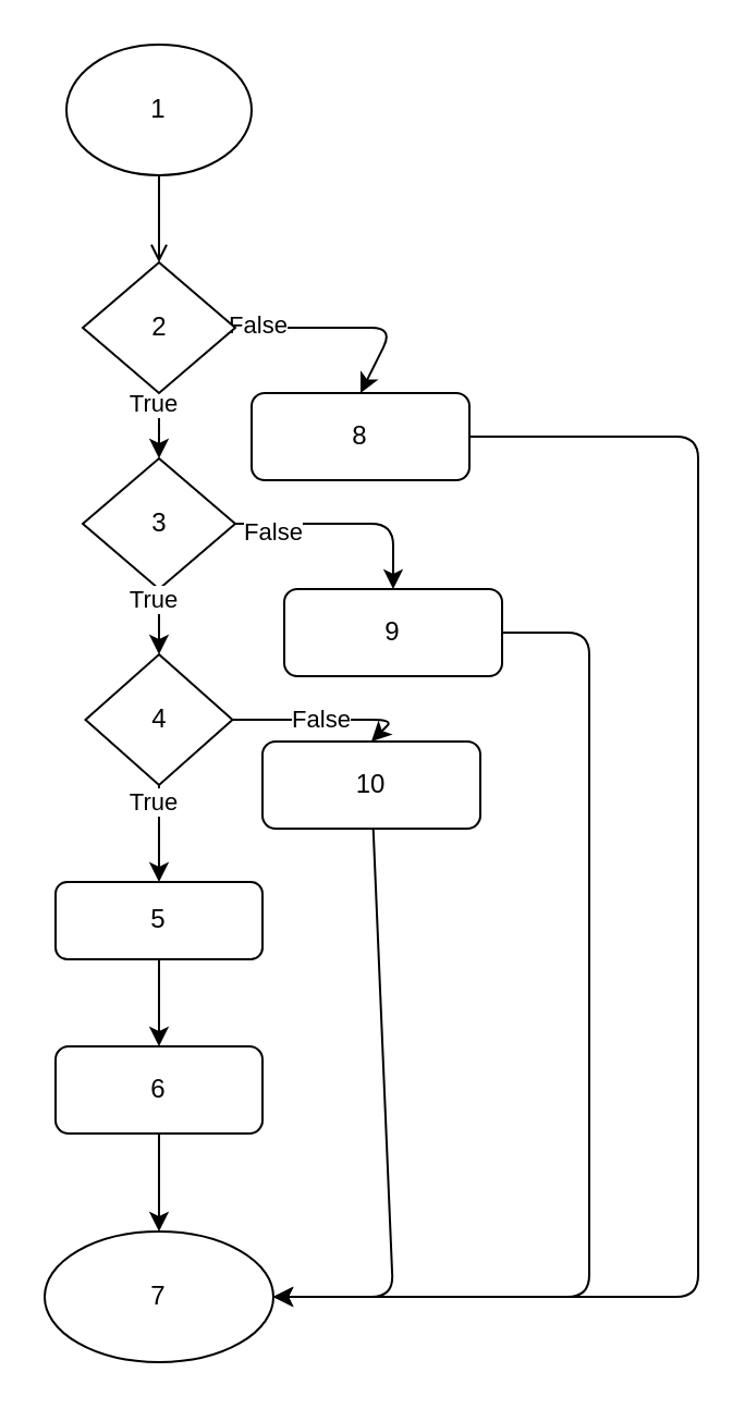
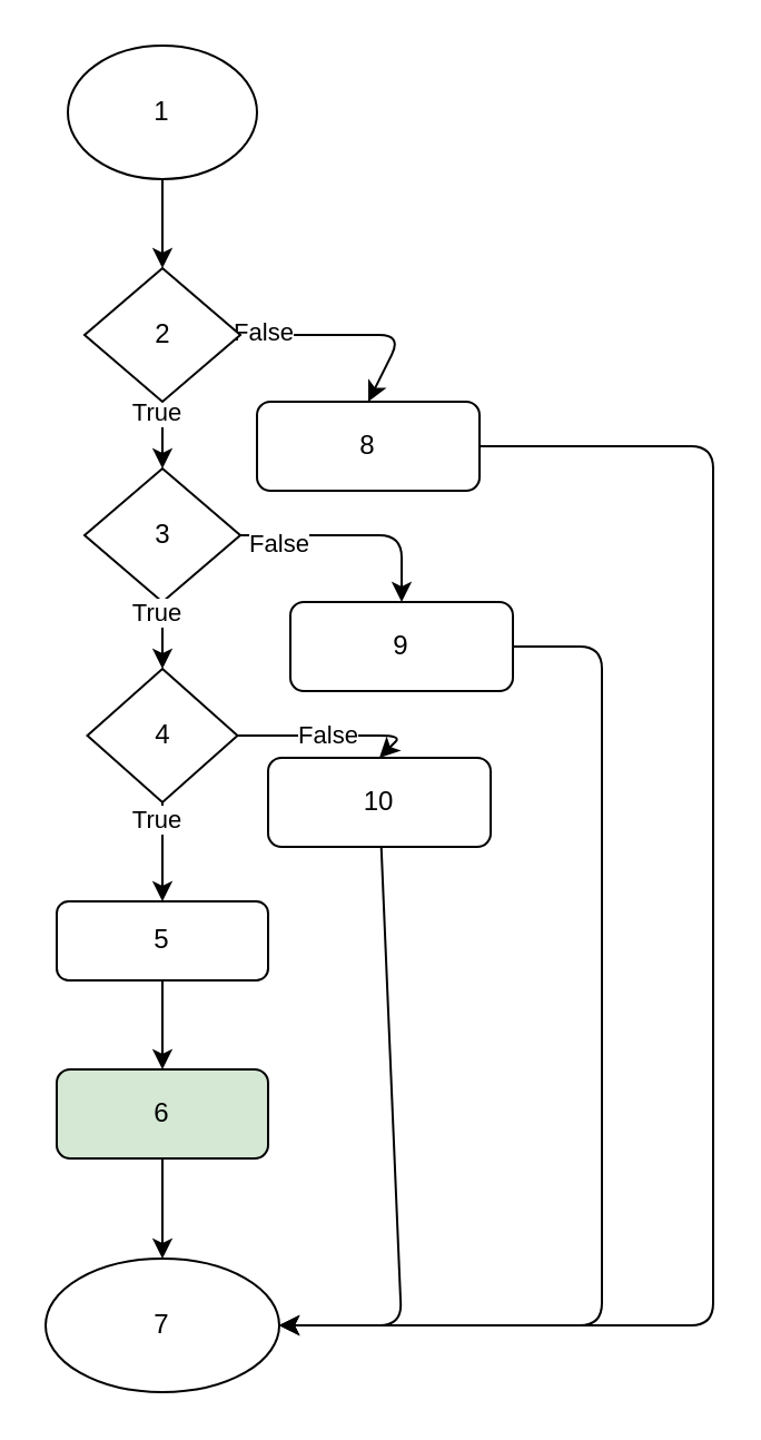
  <mxCell id="0" />
  <mxCell id="1" parent="0" />
- <mxCell id="2" style="edgeStyle=none;html=1;endArrow=open;" parent="1" source="3" target="8" edge="1"><mxGeometry relative="1" as="geometry" /></mxCell>
+ <mxCell id="2" style="edgeStyle=none;html=1;" parent="1" source="3" target="8" edge="1"><mxGeometry relative="1" as="geometry" /></mxCell>
  <mxCell id="3" value="1" style="ellipse;whiteSpace=wrap;html=1;" parent="1" vertex="1"><mxGeometry x="30" y="20" width="85" height="60" as="geometry" /></mxCell>
  <mxCell id="4" style="edgeStyle=none;html=1;entryX=0.5;entryY=0;entryDx=0;entryDy=0;" parent="1" source="8" target="11" edge="1"><mxGeometry relative="1" as="geometry" /></mxCell>
  <mxCell id="5" value="True" style="edgeLabel;html=1;align=center;verticalAlign=middle;resizable=0;points=[];" parent="4" vertex="1" connectable="0"><mxGeometry x="-0.646" y="-3" relative="1" as="geometry"><mxPoint y="-1" as="offset" /></mxGeometry></mxCell>
  <mxCell id="6" style="edgeStyle=none;html=1;entryX=0.5;entryY=0;entryDx=0;entryDy=0;" parent="1" source="8" target="24" edge="1"><mxGeometry relative="1" as="geometry"><Array as="points"><mxPoint x="180" y="150" /></Array></mxGeometry></mxCell>
  <mxCell id="7" value="False" style="edgeLabel;html=1;align=center;verticalAlign=middle;resizable=0;points=[];" parent="6" vertex="1" connectable="0"><mxGeometry x="-0.809" y="2" relative="1" as="geometry"><mxPoint as="offset" /></mxGeometry></mxCell>
  <mxCell id="8" value="2" style="rhombus;whiteSpace=wrap;html=1;" parent="1" vertex="1"><mxGeometry x="37.5" y="120" width="70" height="60" as="geometry" /></mxCell>
  <mxCell id="9" style="edgeStyle=none;html=1;entryX=0.5;entryY=0;entryDx=0;entryDy=0;" parent="1" source="11" target="26" edge="1"><mxGeometry relative="1" as="geometry"><Array as="points"><mxPoint x="180" y="240" /></Array></mxGeometry></mxCell>
  <mxCell id="10" value="False" style="edgeLabel;html=1;align=center;verticalAlign=middle;resizable=0;points=[];" parent="9" vertex="1" connectable="0"><mxGeometry x="-0.674" y="-3" relative="1" as="geometry"><mxPoint as="offset" /></mxGeometry></mxCell>
  <mxCell id="11" value="3" style="rhombus;whiteSpace=wrap;html=1;" parent="1" vertex="1"><mxGeometry x="37.5" y="210" width="70" height="60" as="geometry" /></mxCell>
  <mxCell id="12" style="edgeStyle=none;html=1;entryX=0.5;entryY=0;entryDx=0;entryDy=0;" parent="1" source="14" target="28" edge="1"><mxGeometry relative="1" as="geometry"><Array as="points"><mxPoint x="180" y="330" /></Array></mxGeometry></mxCell>
  <mxCell id="13" value="False" style="edgeLabel;html=1;align=center;verticalAlign=middle;resizable=0;points=[];" parent="12" vertex="1" connectable="0"><mxGeometry x="-0.079" y="1" relative="1" as="geometry"><mxPoint as="offset" /></mxGeometry></mxCell>
  <mxCell id="14" value="4" style="rhombus;whiteSpace=wrap;html=1;" parent="1" vertex="1"><mxGeometry x="38.75" y="300" width="67.5" height="60" as="geometry" /></mxCell>
  <mxCell id="15" style="edgeStyle=none;html=1;entryX=0.5;entryY=0;entryDx=0;entryDy=0;exitX=0.5;exitY=1;exitDx=0;exitDy=0;" parent="1" source="11" target="14" edge="1"><mxGeometry relative="1" as="geometry"><mxPoint x="300" y="260" as="sourcePoint" /><mxPoint x="300" y="310" as="targetPoint" /></mxGeometry></mxCell>
  <mxCell id="16" value="True" style="edgeLabel;html=1;align=center;verticalAlign=middle;resizable=0;points=[];" parent="15" vertex="1" connectable="0"><mxGeometry x="-0.646" y="-3" relative="1" as="geometry"><mxPoint y="-1" as="offset" /></mxGeometry></mxCell>
  <mxCell id="17" style="edgeStyle=none;html=1;entryX=0.5;entryY=0;entryDx=0;entryDy=0;" parent="1" source="18" target="22" edge="1"><mxGeometry relative="1" as="geometry" /></mxCell>
  <mxCell id="18" value="5" style="rounded=1;whiteSpace=wrap;html=1;" parent="1" vertex="1"><mxGeometry x="25" y="404.5" width="95" height="35.5" as="geometry" /></mxCell>
  <mxCell id="19" style="edgeStyle=none;html=1;entryX=0.5;entryY=0;entryDx=0;entryDy=0;exitX=0.5;exitY=1;exitDx=0;exitDy=0;" parent="1" source="14" target="18" edge="1"><mxGeometry relative="1" as="geometry"><mxPoint x="300" y="390" as="sourcePoint" /><mxPoint x="300" y="440" as="targetPoint" /></mxGeometry></mxCell>
  <mxCell id="20" value="True" style="edgeLabel;html=1;align=center;verticalAlign=middle;resizable=0;points=[];" parent="19" vertex="1" connectable="0"><mxGeometry x="-0.646" y="-3" relative="1" as="geometry"><mxPoint y="-1" as="offset" /></mxGeometry></mxCell>
  <mxCell id="21" style="edgeStyle=none;html=1;entryX=0.5;entryY=0;entryDx=0;entryDy=0;" parent="1" source="22" target="29" edge="1"><mxGeometry relative="1" as="geometry" /></mxCell>
- <mxCell id="22" value="6" style="rounded=1;whiteSpace=wrap;html=1;" parent="1" vertex="1"><mxGeometry x="25" y="480" width="95" height="40" as="geometry" /></mxCell>
+ <mxCell id="22" value="6" style="rounded=1;whiteSpace=wrap;html=1;fillColor=#d5e8d4;" parent="1" vertex="1"><mxGeometry x="25" y="480" width="95" height="40" as="geometry" /></mxCell>
  <mxCell id="23" style="edgeStyle=none;html=1;exitX=1;exitY=0.5;exitDx=0;exitDy=0;entryX=1;entryY=0.5;entryDx=0;entryDy=0;" parent="1" source="24" edge="1" target="29"><mxGeometry relative="1" as="geometry"><mxPoint x="290" y="750" as="targetPoint" /><Array as="points"><mxPoint x="320" y="200" /><mxPoint x="320" y="595" /></Array></mxGeometry></mxCell>
  <mxCell id="24" value="8" style="rounded=1;whiteSpace=wrap;html=1;" parent="1" vertex="1"><mxGeometry x="115" y="180" width="100" height="40" as="geometry" /></mxCell>
  <mxCell id="25" style="edgeStyle=none;html=1;exitX=1;exitY=0.5;exitDx=0;exitDy=0;entryX=1;entryY=0.5;entryDx=0;entryDy=0;" parent="1" source="26" edge="1" target="29"><mxGeometry relative="1" as="geometry"><mxPoint x="290" y="750" as="targetPoint" /><Array as="points"><mxPoint x="270" y="290" /><mxPoint x="270" y="595" /></Array></mxGeometry></mxCell>
  <mxCell id="26" value="9" style="rounded=1;whiteSpace=wrap;html=1;" parent="1" vertex="1"><mxGeometry x="130" y="270" width="100" height="40" as="geometry" /></mxCell>
  <mxCell id="27" style="edgeStyle=none;html=1;entryX=1;entryY=0.5;entryDx=0;entryDy=0;" parent="1" source="28" edge="1" target="29"><mxGeometry relative="1" as="geometry"><mxPoint x="290" y="750" as="targetPoint" /><Array as="points"><mxPoint x="180" y="595" /></Array></mxGeometry></mxCell>
  <mxCell id="28" value="10" style="rounded=1;whiteSpace=wrap;html=1;" parent="1" vertex="1"><mxGeometry x="120" y="340" width="100" height="40" as="geometry" /></mxCell>
  <mxCell id="29" value="7" style="ellipse;whiteSpace=wrap;html=1;" parent="1" vertex="1"><mxGeometry x="20" y="565" width="105" height="60" as="geometry" /></mxCell>
